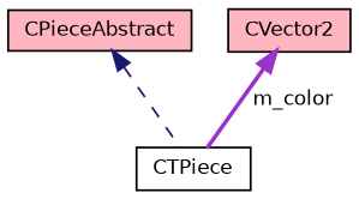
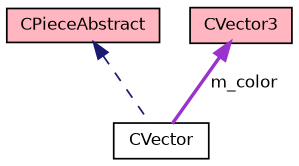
  digraph {
    node [color=black fillcolor=lightpink fontname=Helvetica fontsize=10 shape=record style=filled]
    edge [dir=back fontname=Helvetica fontsize=10 labelfontname=Helvetica labelfontsize=10]
-   n1 [fillcolor=white fontcolor=black height=0.2 label=CTPiece width=0.4]
+   n1 [fillcolor=white fontcolor=black height=0.2 label=CVector width=0.4]
    n2 [height=0.2 label=CPieceAbstract width=0.4]
-   n3 [height=0.2 label=CVector2 width=0.4]
+   n3 [height=0.2 label=CVector3 width=0.4]
    n2 -> n1 [color=midnightblue style=dashed]
    n3 -> n1 [color=darkorchid3 label=" m_color" style=bold]
  }
